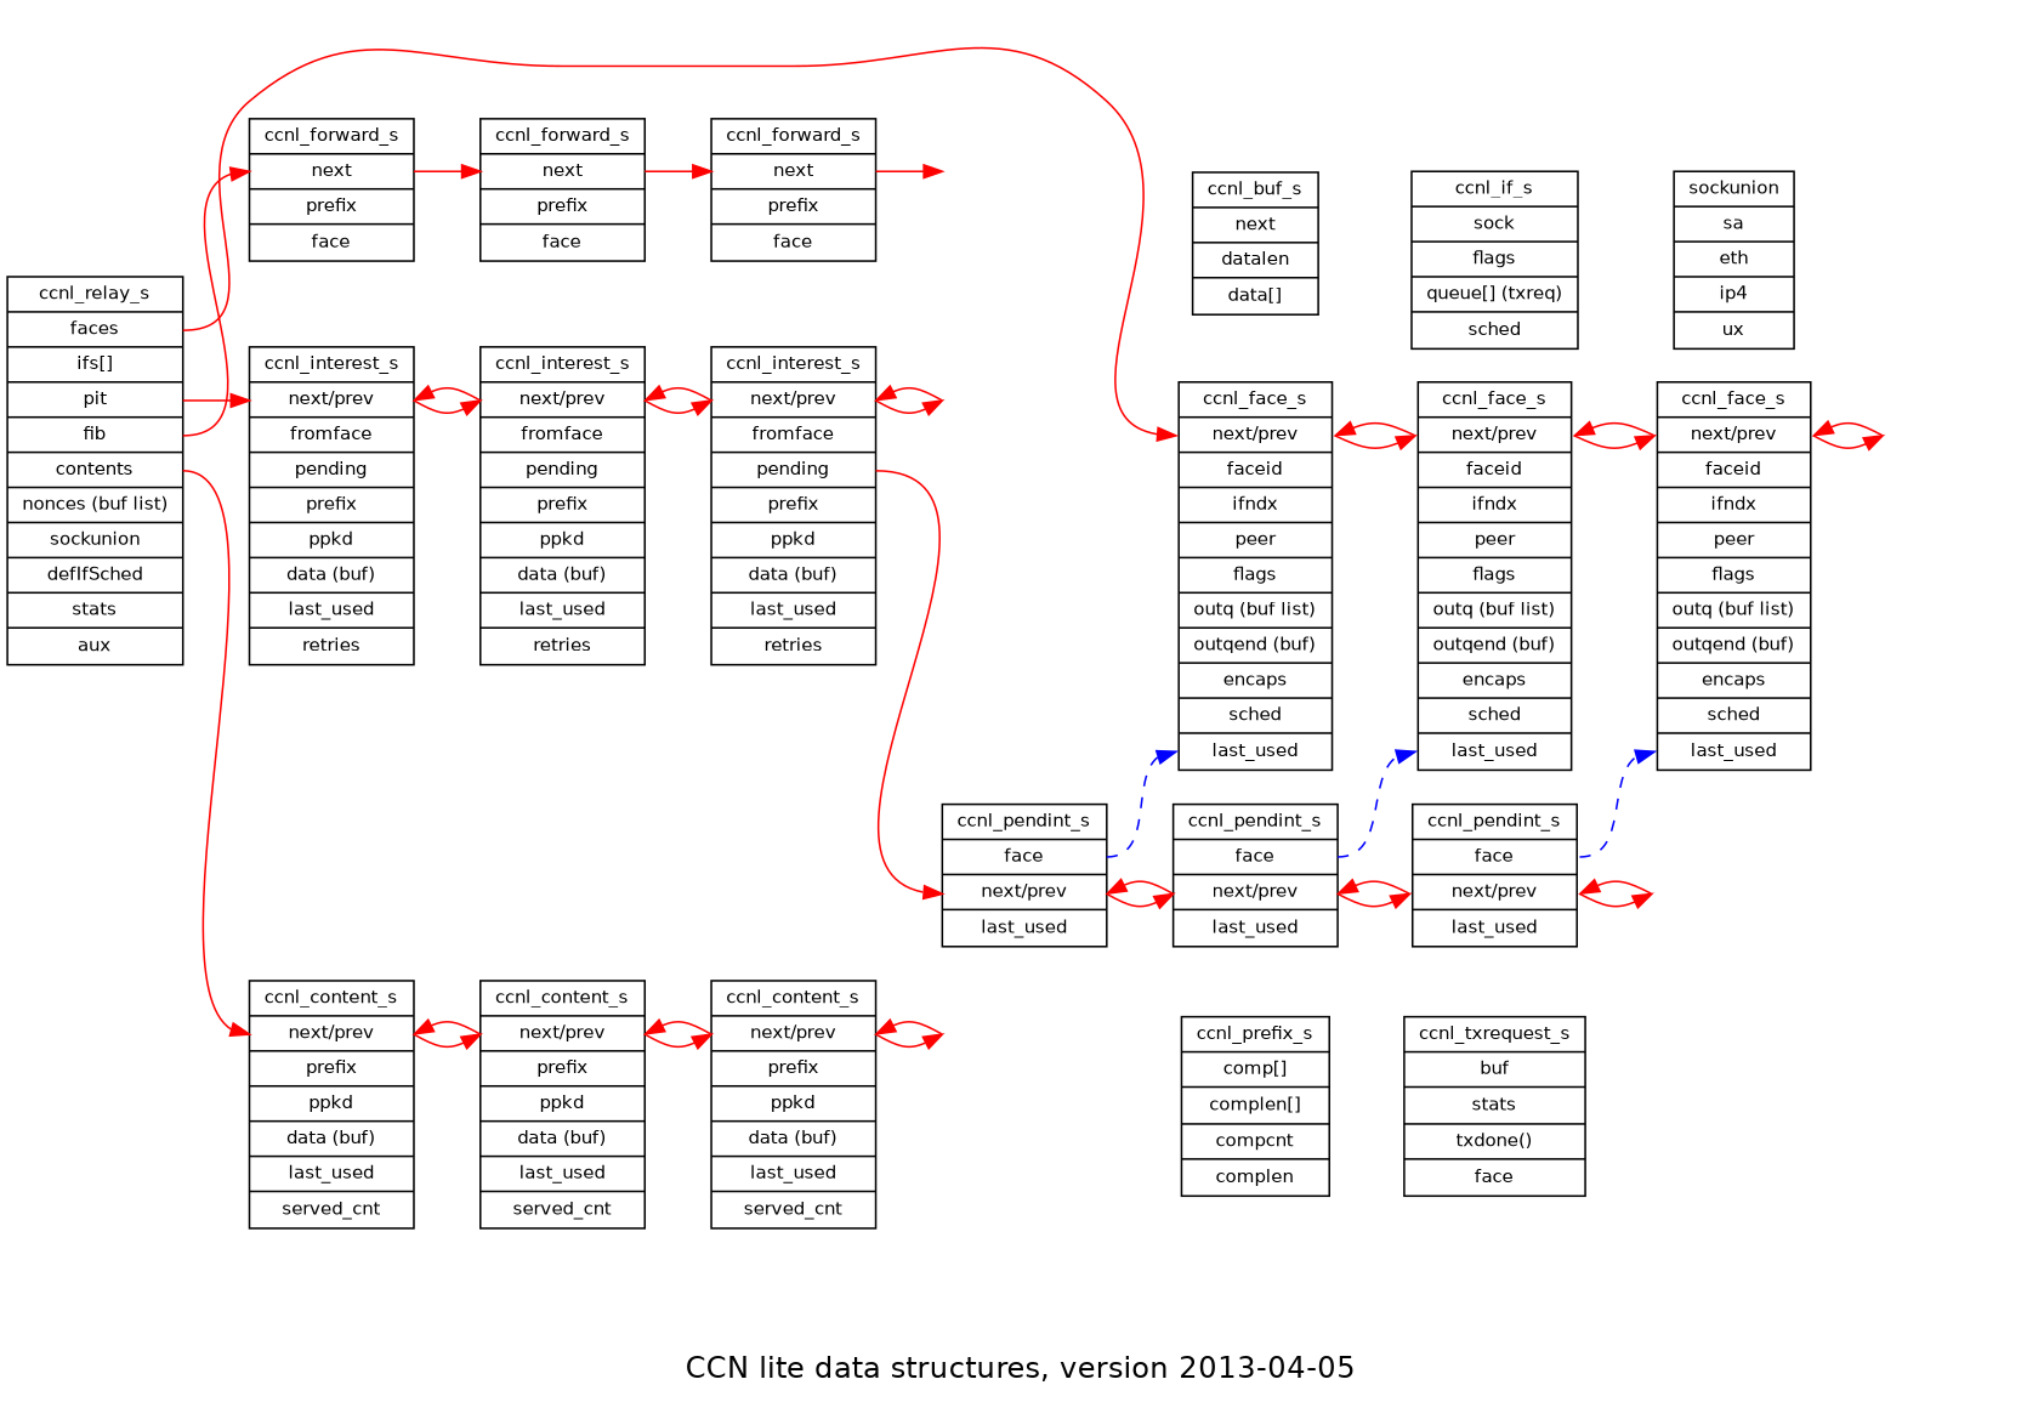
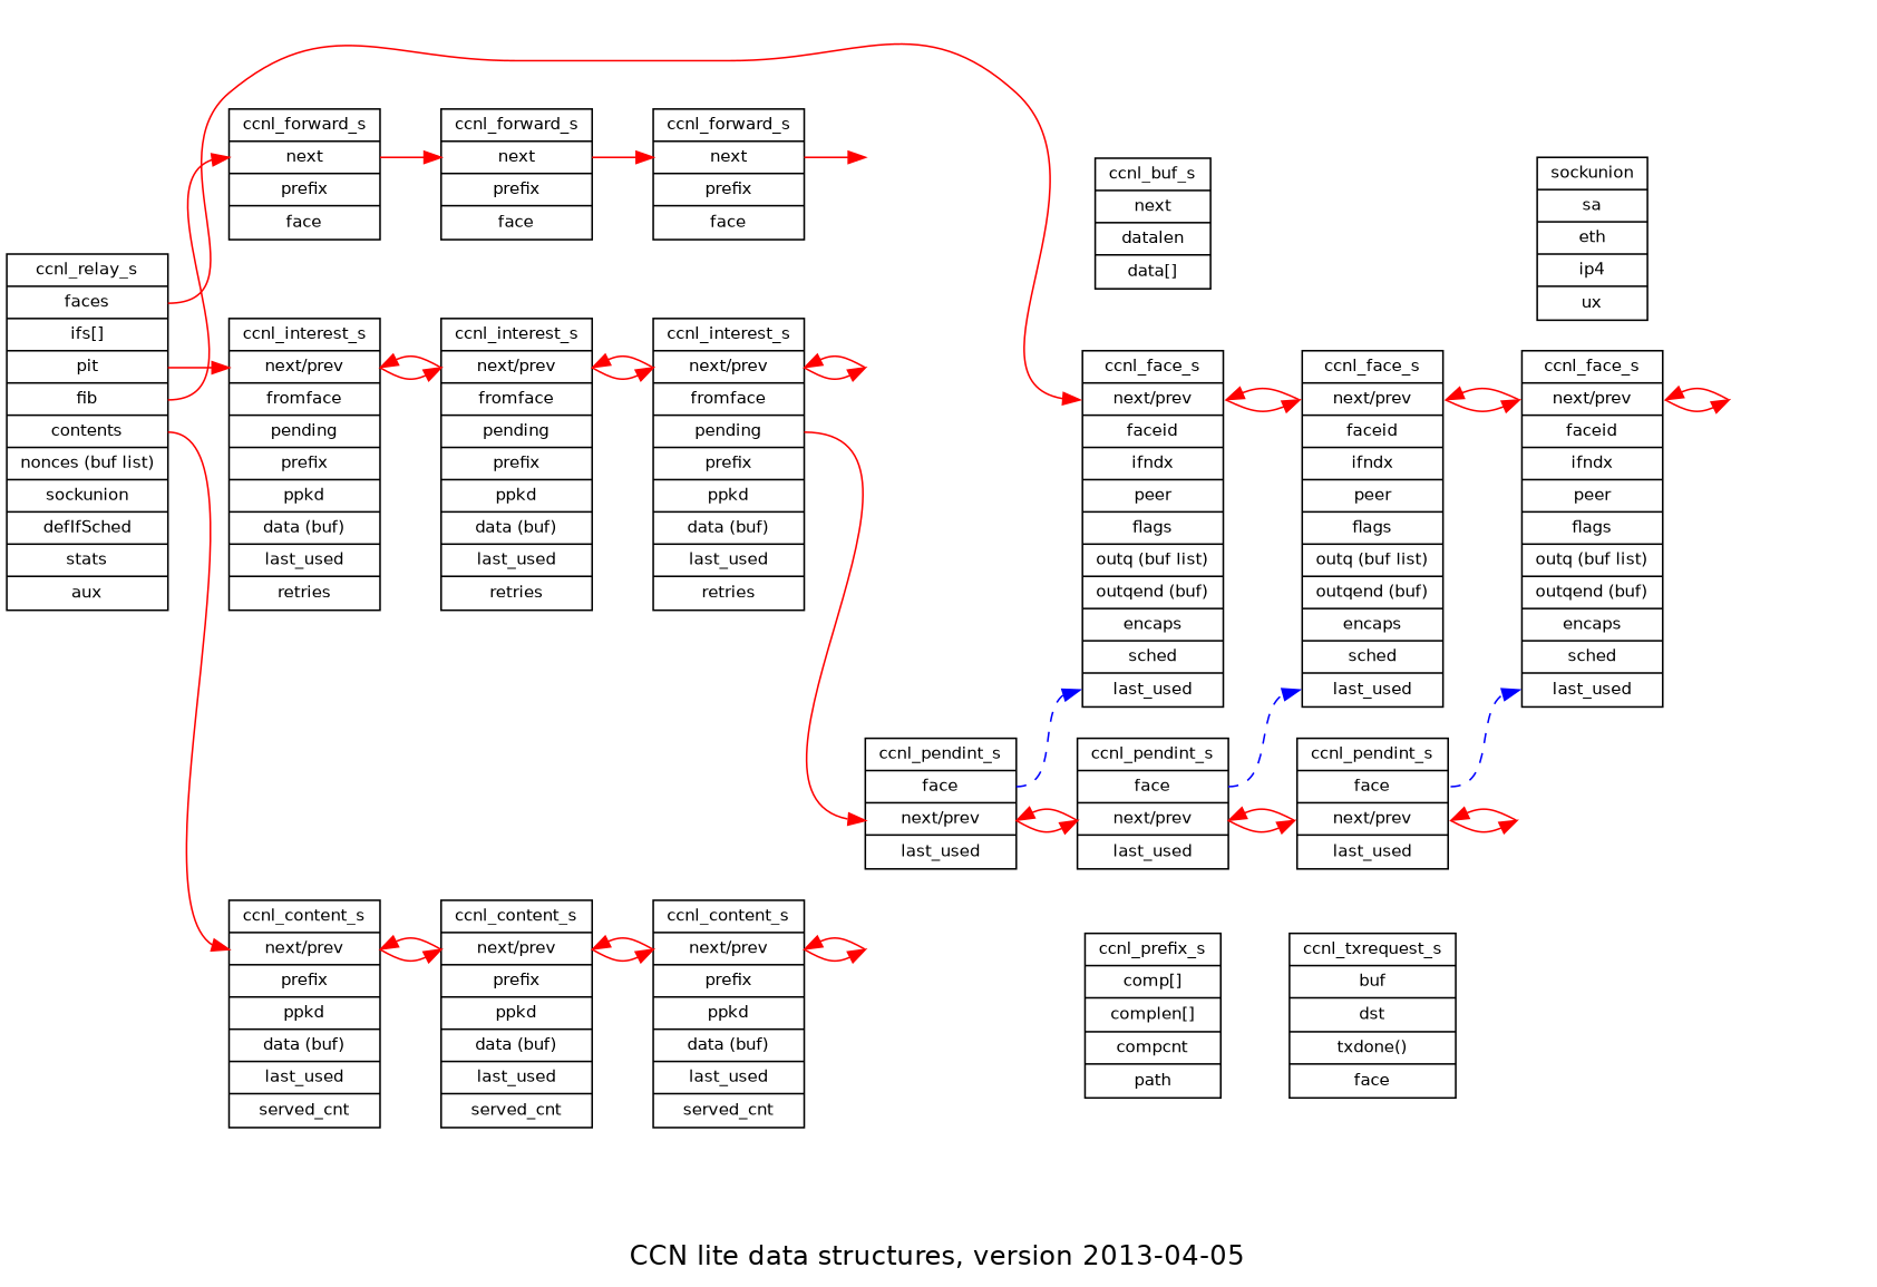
  strict digraph {
    fontname=Helvetica
    fontsize=16
    label="\nCCN lite data structures, version 2013-04-05"
    rankdir=LR
    node [fontname=Helvetica fontsize=10 ordering=out shape=record]
    edge [color=red dir=forward headport=f0 tailport=f0]
    n1 [label="<t>ccnl_relay_s|<f0>faces |ifs[] |<f2>pit |<f1>fib |<f3>contents |nonces (buf list)|sockunion |defIfSched |stats | <f4>aux"]
    n2 [label="<t>ccnl_face_s|<f0>next/prev |faceid |<f1>ifndx |<f2>peer |<f3>flags |<f4>outq (buf list) |<f5>outqend (buf) |encaps |sched |<f99> last_used"]
    n3 [label="<t>ccnl_forward_s|<f0>next |<f1>prefix |<f2>face"]
    n4 [label="<t>ccnl_interest_s|<f0>next/prev |fromface |<f1>pending |<f2>prefix |ppkd |<f3>data (buf) |<f4>last_used |<f5>retries"]
    n5 [label="<t>ccnl_content_s|<f0>next/prev |<f1>prefix |ppkd |<f2>data (buf) |<f3>last_used |<f4>served_cnt"]
    n6 [label="<t>ccnl_face_s|<f0>next/prev |faceid |<f1>ifndx |<f2>peer |<f3>flags |<f4>outq (buf list) |<f5>outqend (buf) |encaps |sched |<f99> last_used"]
    n7 [label="<t>ccnl_forward_s|<f0>next |<f1>prefix |<f2>face"]
    n8 [label="<t>ccnl_interest_s|<f0>next/prev |fromface |<f1>pending |<f2>prefix |ppkd |<f3>data (buf) |<f4>last_used |<f5>retries"]
    n9 [label="<t>ccnl_content_s|<f0>next/prev |<f1>prefix |ppkd |<f2>data (buf) |<f3>last_used |<f4>served_cnt"]
    n10 [label="<t>ccnl_face_s|<f0>next/prev |faceid |<f1>ifndx |<f2>peer |<f3>flags |<f4>outq (buf list) |<f5>outqend (buf) |encaps |sched |<f99> last_used"]
    n11 [label="<t>ccnl_face_s|<f0>next/prev |faceid |<f1>ifndx |<f2>peer |<f3>flags |<f4>outq (buf list) |<f5>outqend (buf) |encaps |sched |<f99> last_used" style=invis]
    n12 [label="<t>ccnl_forward_s|<f0>next |<f1>prefix |<f2>face"]
    n13 [label="<t>ccnl_forward_s|<f0>next |<f1>prefix |<f99>face" style=invis]
    n14 [label="<t>ccnl_buf_s |<f0>next |<f1>datalen |<f99> data[]"]
-   n15 [label="<t>ccnl_if_s |sock |flags |queue[] (txreq)| sched"]
    n16 [label="<t>ccnl_interest_s|<f0>next/prev |fromface |<f1>pending |<f2>prefix |ppkd |<f3>data (buf) |<f4>last_used |<f5>retries"]
    n17 [label="<t>ccnl_interest_s|<f0>next/prev |fromface |<f1>pending |<f2>prefix |ppkd |<f3>data (buf) |<f4>last_used |<f5>retries" style=invis]
    n18 [label="<t>ccnl_pendint_s|<f1>face |<f0>next/prev |<f99>last_used"]
    n19 [label="<t>ccnl_pendint_s|<f1>face |<f0>next/prev |<f99>last_used"]
    n20 [label="<t>ccnl_pendint_s|<f1>face |<f0>next/prev |<f99>last_used"]
    n21 [label="<t>ccnl_pendint_s|<f1>face |<f0>next/prev |<f99>last_used" style=invis]
    n22 [label="<t>ccnl_content_s|<f0>next/prev |<f1>prefix |ppkd |<f2>data (buf) |<f3>last_used |<f4>served_cnt"]
    n23 [label="<t>ccnl_content_s|<f0>next/prev |<f1>prefix |ppkd |<f2>data (buf) |<f3>last_used |<f99>served_cnt" style=invis]
-   n24 [label="<t>ccnl_prefix_s |<f0>comp[] |<f1>complen[] |compcnt |<f99>complen"]
-   n25 [label="<t>ccnl_txrequest_s |buf |stats |txdone() | face"]
+   n24 [label="<t>ccnl_prefix_s |<f0>comp[] |<f1>complen[] |compcnt |<f99>path"]
+   n25 [label="<t>ccnl_txrequest_s |buf |dst |txdone() | face"]
    n26 [label="<t>sockunion |sa | eth | ip4 | ux"]
    n1 -> n2 [weight=0.9]
    n1 -> n3 [tailport=f1 weight=0.1]
    n1 -> n4 [tailport=f2 weight=1]
    n1 -> n5 [tailport=f3 weight=0.1]
    n2 -> n6
    n3 -> n7
    n4 -> n8
    n5 -> n9
    n6 -> n2
    n6 -> n10
    n7 -> n12
    n8 -> n4
    n8 -> n16
    n9 -> n5
    n9 -> n22
    n10 -> n6
    n10 -> n11
    n11 -> n10
    n12 -> n13
    n13 -> n14 [headport=t style=invis tailport=f99 weight=0.1]
-   n14 -> n15 [headport=t style=invis tailport=t]
-   n15 -> n26 [headport=t style=invis tailport=t]
    n16 -> n8
    n16 -> n17
    n16 -> n18 [tailport=f1 weight=0.1]
    n17 -> n16
    n18 -> n2 [color=blue headport=f99 style=dashed tailport=f1]
    n18 -> n19
    n19 -> n6 [color=blue headport=f99 style=dashed tailport=f1]
    n19 -> n18
    n19 -> n20
    n20 -> n10 [color=blue headport=f99 style=dashed tailport=f1]
    n20 -> n19
    n20 -> n21
    n21 -> n20
    n22 -> n9
    n22 -> n23
    n23 -> n22
    n23 -> n24 [headport=t style=invis]
    n24 -> n25 [headport=t style=invis tailport=t]
  }
